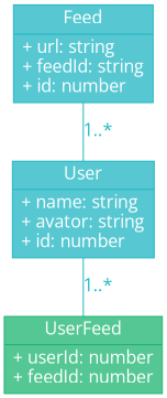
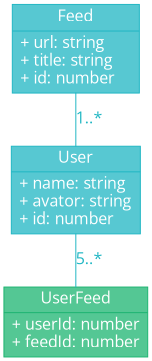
  digraph {
    node [color="#1FB6C3" fillcolor="#1FB6C3bf" fontcolor="#ffffff" fontname="Open Sans" fontsize=16 shape=record style=filled]
    edge [arrowhead=none color="#1FB6C3" fontcolor="#1FB6C3" fontname="Open Sans" fontsize=16]
-   n1 [label="{Feed|+ url: string\l+ feedId: string\l+ id: number\l}"]
+   n1 [label="{Feed|+ url: string\l+ title: string\l+ id: number\l}"]
    n2 [label="{User|+ name: string\l+ avator: string\l+ id: number\l}"]
    n3 [color="#1BB470" fillcolor="#1BB470bf" label="{UserFeed|+ userId: number\l+ feedId: number\l}"]
    n1 -> n2 [label="1..*"]
-   n2 -> n3 [label="1..*"]
+   n2 -> n3 [label="5..*"]
  }
